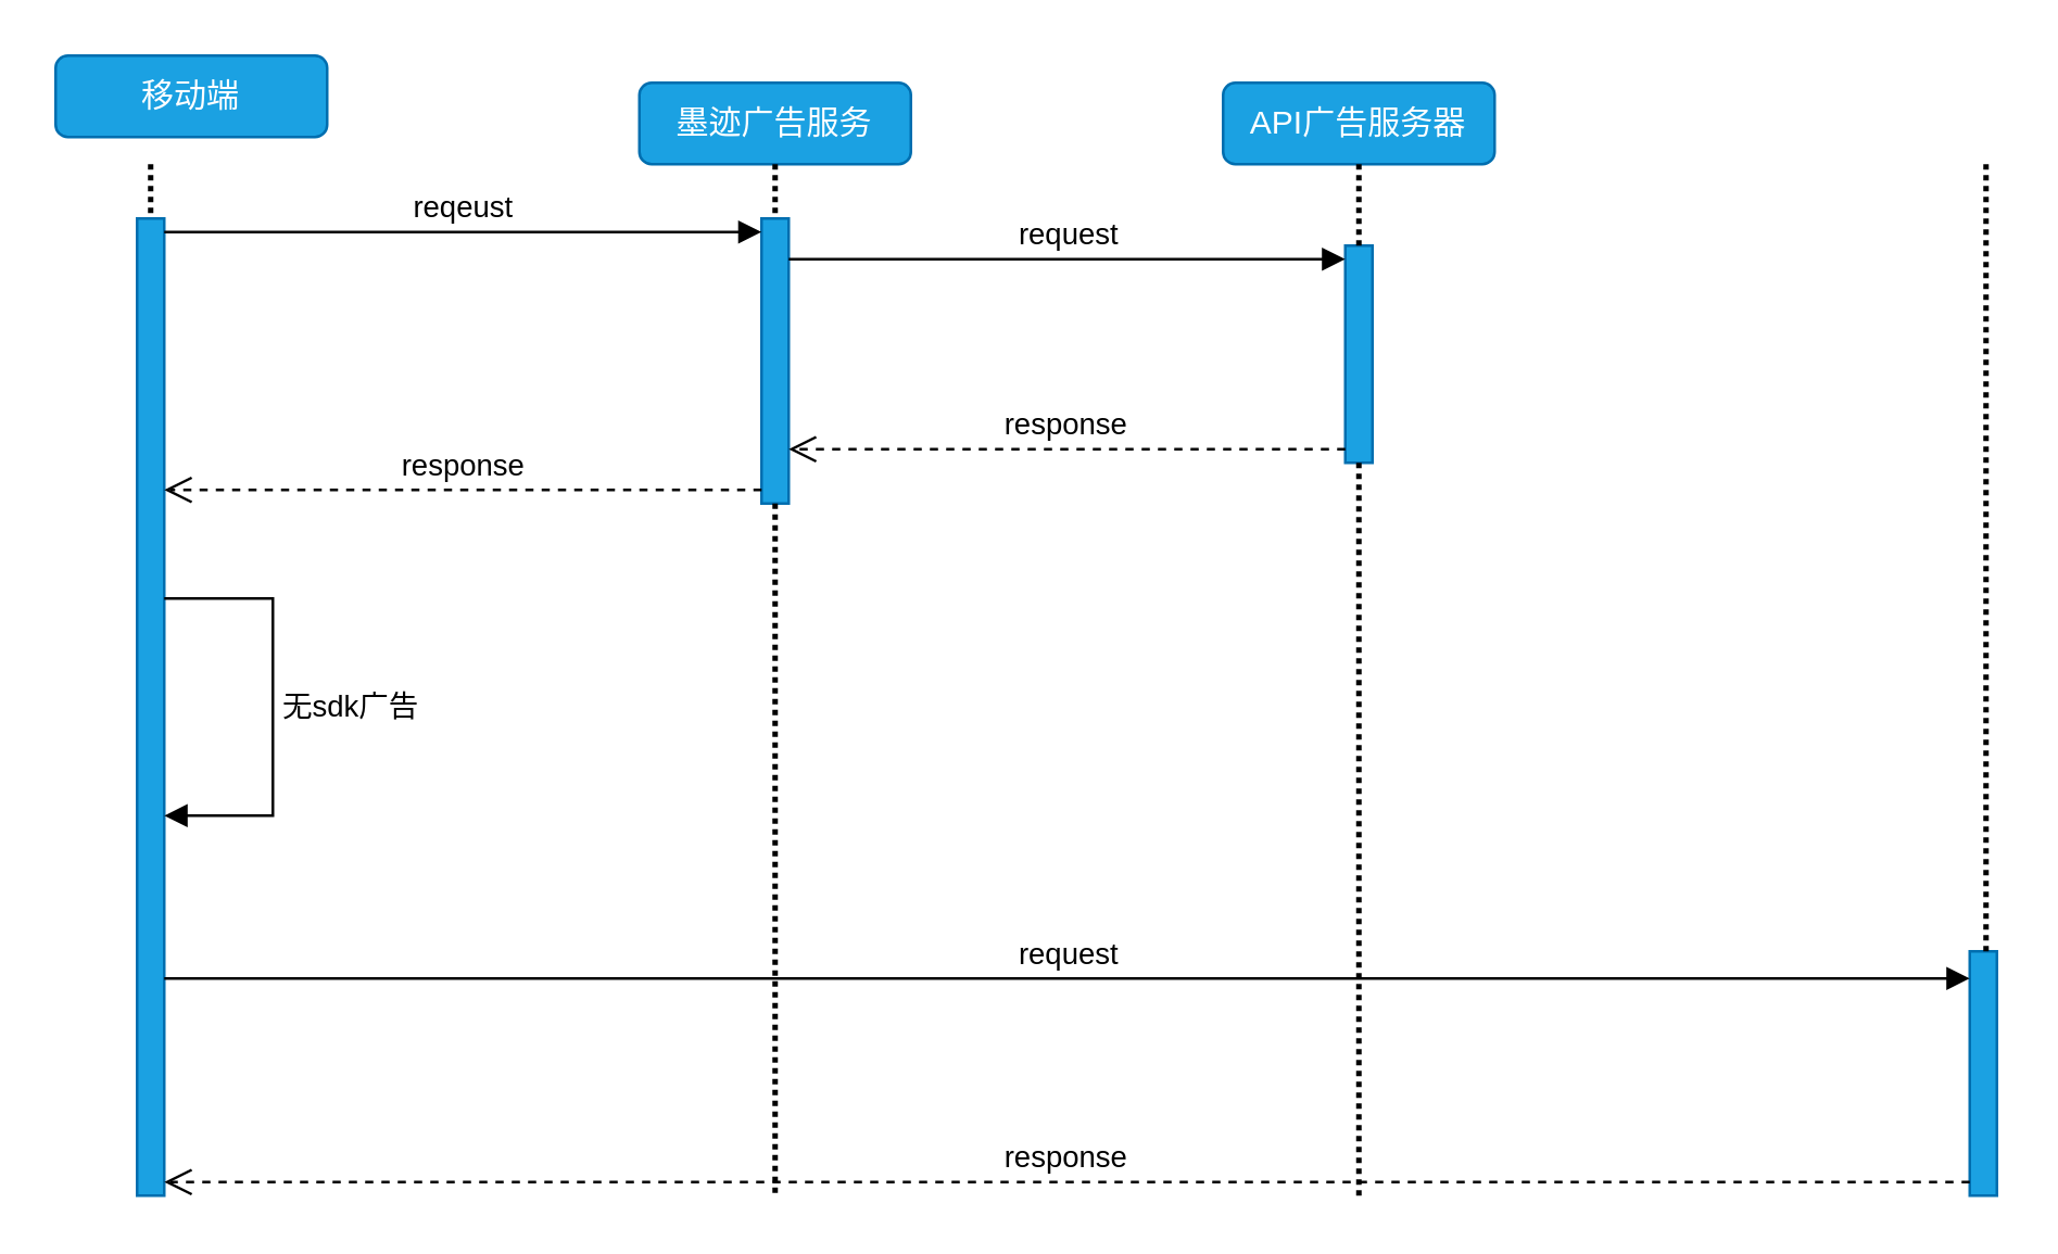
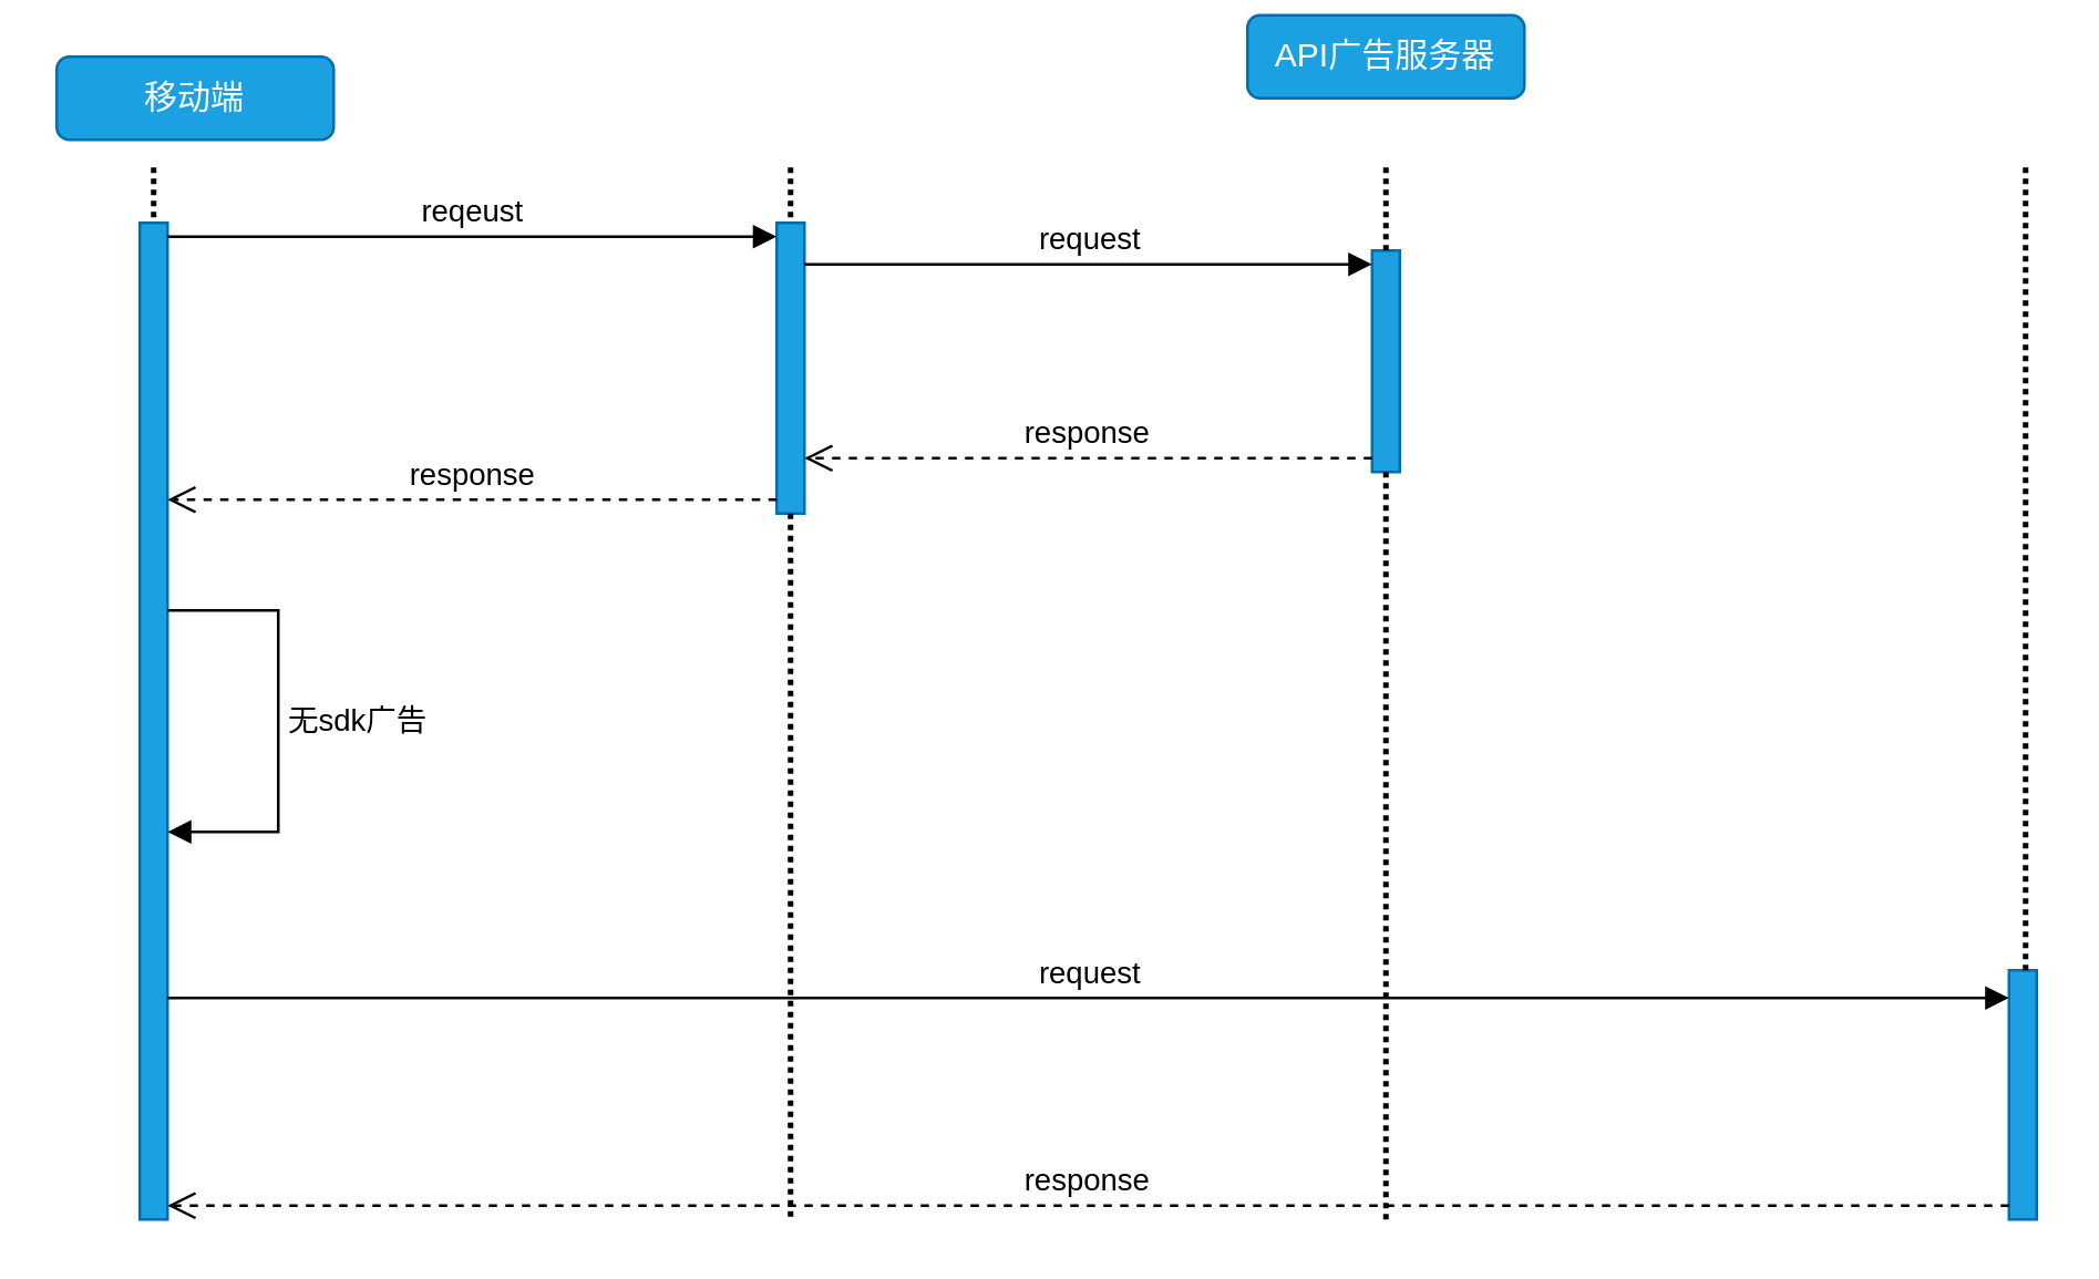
  <mxCell id="0" />
  <mxCell id="1" parent="0" />
  <mxCell id="2" value="移动端" style="rounded=1;whiteSpace=wrap;html=1;fillColor=#1ba1e2;strokeColor=#006EAF;fontColor=#ffffff;" vertex="1" parent="1"><mxGeometry x="20" y="20" width="100" height="30" as="geometry" /></mxCell>
- <mxCell id="3" value="墨迹广告服务" style="rounded=1;whiteSpace=wrap;html=1;fillColor=#1ba1e2;fontColor=#ffffff;strokeColor=#006EAF;" vertex="1" parent="1"><mxGeometry x="235" y="30" width="100" height="30" as="geometry" /></mxCell>
- <mxCell id="4" value="API广告服务器" style="rounded=1;whiteSpace=wrap;html=1;fillColor=#1ba1e2;fontColor=#ffffff;strokeColor=#006EAF;" vertex="1" parent="1"><mxGeometry x="450" y="30" width="100" height="30" as="geometry" /></mxCell>
+ <mxCell id="4" value="API广告服务器" style="rounded=1;whiteSpace=wrap;html=1;fillColor=#1ba1e2;fontColor=#ffffff;strokeColor=#006EAF;" vertex="1" parent="1"><mxGeometry x="450" y="5" width="100" height="30" as="geometry" /></mxCell>
  <mxCell id="5" value="" style="html=1;points=[[0,0,0,0,5],[0,1,0,0,-5],[1,0,0,0,5],[1,1,0,0,-5]];perimeter=orthogonalPerimeter;outlineConnect=0;targetShapes=umlLifeline;portConstraint=eastwest;newEdgeStyle={&quot;curved&quot;:0,&quot;rounded&quot;:0};fillColor=#1ba1e2;fontColor=#ffffff;strokeColor=#006EAF;" vertex="1" parent="1"><mxGeometry x="50" y="80" width="10" height="360" as="geometry" /></mxCell>
  <mxCell id="6" value="" style="html=1;points=[[0,0,0,0,5],[0,1,0,0,-5],[1,0,0,0,5],[1,1,0,0,-5]];perimeter=orthogonalPerimeter;outlineConnect=0;targetShapes=umlLifeline;portConstraint=eastwest;newEdgeStyle={&quot;curved&quot;:0,&quot;rounded&quot;:0};fillColor=#1ba1e2;fontColor=#ffffff;strokeColor=#006EAF;" vertex="1" parent="1"><mxGeometry x="280" y="80" width="10" height="105" as="geometry" /></mxCell>
  <mxCell id="7" value="reqeust" style="html=1;verticalAlign=bottom;endArrow=block;curved=0;rounded=0;entryX=0;entryY=0;entryDx=0;entryDy=5;" edge="1" parent="1" source="5" target="6"><mxGeometry relative="1" as="geometry"><mxPoint x="270" y="115" as="sourcePoint" /></mxGeometry></mxCell>
  <mxCell id="8" value="response" style="html=1;verticalAlign=bottom;endArrow=open;dashed=1;endSize=8;curved=0;rounded=0;exitX=0;exitY=1;exitDx=0;exitDy=-5;" edge="1" parent="1" source="6" target="5"><mxGeometry relative="1" as="geometry"><mxPoint x="270" y="185" as="targetPoint" /></mxGeometry></mxCell>
  <mxCell id="9" value="" style="html=1;points=[[0,0,0,0,5],[0,1,0,0,-5],[1,0,0,0,5],[1,1,0,0,-5]];perimeter=orthogonalPerimeter;outlineConnect=0;targetShapes=umlLifeline;portConstraint=eastwest;newEdgeStyle={&quot;curved&quot;:0,&quot;rounded&quot;:0};fillColor=#1ba1e2;fontColor=#ffffff;strokeColor=#006EAF;" vertex="1" parent="1"><mxGeometry x="495" y="90" width="10" height="80" as="geometry" /></mxCell>
  <mxCell id="10" value="request" style="html=1;verticalAlign=bottom;endArrow=block;curved=0;rounded=0;entryX=0;entryY=0;entryDx=0;entryDy=5;" edge="1" parent="1" source="6" target="9"><mxGeometry relative="1" as="geometry"><mxPoint x="425" y="110" as="sourcePoint" /></mxGeometry></mxCell>
  <mxCell id="11" value="response" style="html=1;verticalAlign=bottom;endArrow=open;dashed=1;endSize=8;curved=0;rounded=0;exitX=0;exitY=1;exitDx=0;exitDy=-5;" edge="1" parent="1" source="9" target="6"><mxGeometry x="0.005" relative="1" as="geometry"><mxPoint x="300" y="170" as="targetPoint" /><mxPoint as="offset" /></mxGeometry></mxCell>
  <mxCell id="12" value="无sdk广告" style="html=1;align=left;spacingLeft=2;endArrow=block;rounded=0;edgeStyle=orthogonalEdgeStyle;curved=0;rounded=0;" edge="1" parent="1" source="5" target="5"><mxGeometry relative="1" as="geometry"><mxPoint x="210" y="270" as="sourcePoint" /><Array as="points"><mxPoint x="100" y="220" /><mxPoint x="100" y="300" /></Array><mxPoint x="205" y="300" as="targetPoint" /></mxGeometry></mxCell>
  <mxCell id="13" value="" style="html=1;points=[[0,0,0,0,5],[0,1,0,0,-5],[1,0,0,0,5],[1,1,0,0,-5]];perimeter=orthogonalPerimeter;outlineConnect=0;targetShapes=umlLifeline;portConstraint=eastwest;newEdgeStyle={&quot;curved&quot;:0,&quot;rounded&quot;:0};fillColor=#1ba1e2;fontColor=#ffffff;strokeColor=#006EAF;" vertex="1" parent="1"><mxGeometry x="725" y="350" width="10" height="90" as="geometry" /></mxCell>
  <mxCell id="14" value="request" style="html=1;verticalAlign=bottom;endArrow=block;curved=0;rounded=0;" edge="1" parent="1" target="13"><mxGeometry width="80" relative="1" as="geometry"><mxPoint x="60" y="360" as="sourcePoint" /><mxPoint x="720" y="360" as="targetPoint" /></mxGeometry></mxCell>
  <mxCell id="15" value="response" style="html=1;verticalAlign=bottom;endArrow=open;dashed=1;endSize=8;curved=0;rounded=0;entryX=1;entryY=1;entryDx=0;entryDy=-5;entryPerimeter=0;exitX=0;exitY=1;exitDx=0;exitDy=-5;exitPerimeter=0;" edge="1" parent="1" source="13" target="5"><mxGeometry relative="1" as="geometry"><mxPoint x="720" y="430" as="sourcePoint" /><mxPoint x="640" y="430" as="targetPoint" /></mxGeometry></mxCell>
  <mxCell id="16" value="" style="line;strokeWidth=2;direction=south;html=1;dashed=1;dashPattern=1 1;" vertex="1" parent="1"><mxGeometry x="280" y="185" width="10" height="255" as="geometry" /></mxCell>
  <mxCell id="17" value="" style="line;strokeWidth=2;direction=south;html=1;dashed=1;dashPattern=1 1;" vertex="1" parent="1"><mxGeometry x="495" y="170" width="10" height="270" as="geometry" /></mxCell>
  <mxCell id="18" value="" style="line;strokeWidth=2;direction=south;html=1;dashed=1;dashPattern=1 1;" vertex="1" parent="1"><mxGeometry x="726" y="60" width="10" height="290" as="geometry" /></mxCell>
  <mxCell id="19" value="" style="line;strokeWidth=2;direction=south;html=1;dashed=1;dashPattern=1 1;" vertex="1" parent="1"><mxGeometry x="50" y="60" width="10" height="20" as="geometry" /></mxCell>
  <mxCell id="20" value="" style="line;strokeWidth=2;direction=south;html=1;dashed=1;dashPattern=1 1;" vertex="1" parent="1"><mxGeometry x="280" y="60" width="10" height="20" as="geometry" /></mxCell>
  <mxCell id="21" value="" style="line;strokeWidth=2;direction=south;html=1;dashed=1;dashPattern=1 1;" vertex="1" parent="1"><mxGeometry x="495" y="60" width="10" height="30" as="geometry" /></mxCell>
